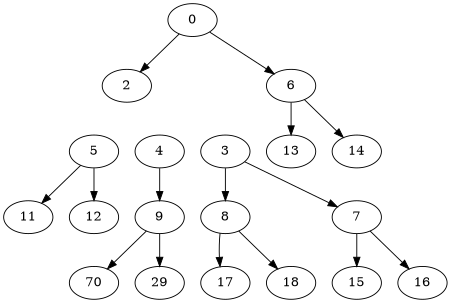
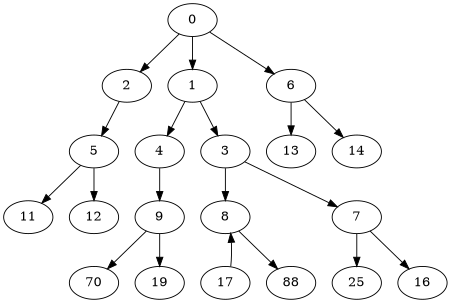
  digraph {
    n1 [label=9]
    n2 [label=70]
-   n3 [label=29]
+   n3 [label=19]
    n4 [label=0]
    n5 [label=2]
+   n6 [label=1]
    n7 [label=6]
    n8 [label=5]
    n9 [label=4]
    n10 [label=3]
    n11 [label=13]
    n12 [label=14]
    n13 [label=11]
    n14 [label=12]
    n15 [label=8]
    n16 [label=7]
    n17 [label=17]
-   n18 [label=18]
-   n19 [label=15]
+   n18 [label=88]
+   n19 [label=25]
    n20 [label=16]
    n1 -> n2
    n1 -> n3
    n4 -> n5
+   n4 -> n6
    n4 -> n7
+   n5 -> n8
+   n6 -> n9
+   n6 -> n10
    n7 -> n11
    n7 -> n12
    n8 -> n13
    n8 -> n14
    n9 -> n1
    n10 -> n15
    n10 -> n16
-   n15 -> n17
+   n17 -> n15
    n15 -> n18
    n16 -> n19
    n16 -> n20
  }
